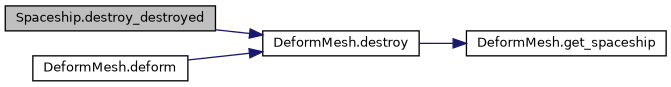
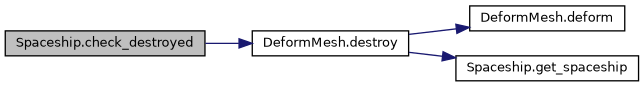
  digraph {
    rankdir=LR
    node [color=black fillcolor=white fontname=Helvetica fontsize=10 shape=record style=filled]
    edge [color=midnightblue fontname=Helvetica fontsize=10 labelfontname=Helvetica labelfontsize=10 style=solid]
-   n1 [fillcolor=grey75 fontcolor=black height=0.2 label="Spaceship.destroy_destroyed" width=0.4]
+   n1 [fillcolor=grey75 fontcolor=black height=0.2 label="Spaceship.check_destroyed" width=0.4]
    n2 [height=0.2 label="DeformMesh.destroy" width=0.4]
    n3 [height=0.2 label="DeformMesh.deform" width=0.4]
-   n4 [height=0.2 label="DeformMesh.get_spaceship" width=0.4]
+   n4 [height=0.2 label="Spaceship.get_spaceship" width=0.4]
    n1 -> n2
-   n3 -> n2
+   n2 -> n3
    n2 -> n4
  }
